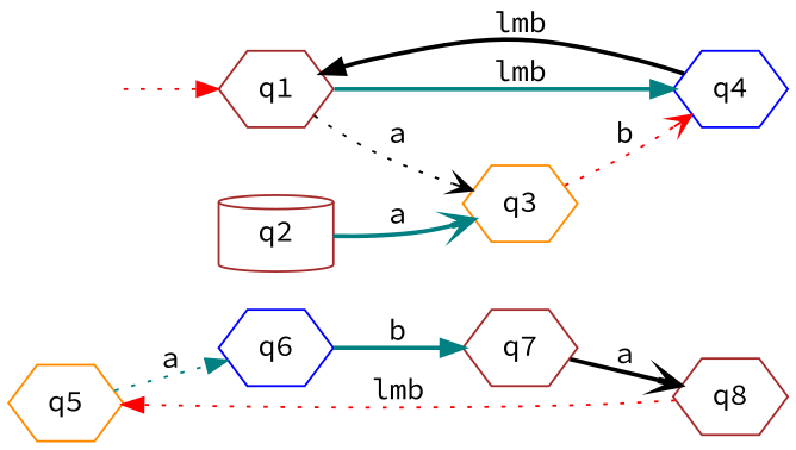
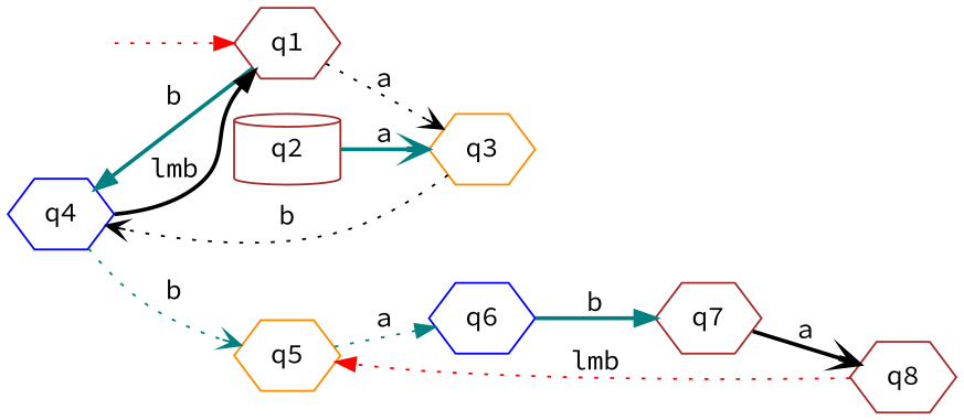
  digraph {
    fontname="Source Code Pro"
    rankdir=LR
    node [color=brown fontname="Source Code Pro" shape=hexagon]
    edge [arrowhead=normal color=teal fontname="Source Code Pro" style=dotted]
    q5 [color=darkorange]
    q8
    q6 [color=blue]
    "" [shape=none]
    q1
    q4 [color=blue]
    q3 [color=darkorange]
    q2 [shape=cylinder]
    q7
    q5 -> q6 [label=a]
    q8 -> q5 [color=red label=lmb]
    q6 -> q7 [label=b style=bold]
    "" -> q1 [color=red]
-   q1 -> q4 [label=lmb style=bold]
+   q1 -> q4 [label=b style=bold]
    q1 -> q3 [arrowhead=vee color=black label=a]
+   q4 -> q5 [arrowhead=vee label=b]
    q4 -> q1 [color=black label=lmb style=bold]
-   q3 -> q4 [arrowhead=vee color=red label=b]
+   q3 -> q4 [arrowhead=vee color=black label=b]
    q2 -> q3 [arrowhead=vee label=a style=bold]
    q7 -> q8 [arrowhead=vee color=black label=a style=bold]
  }
